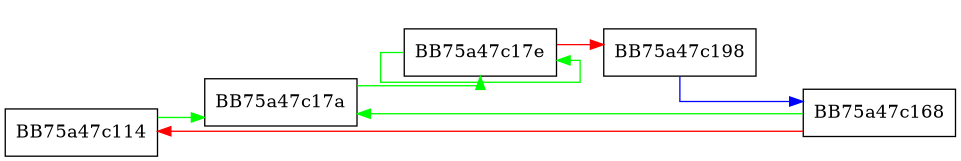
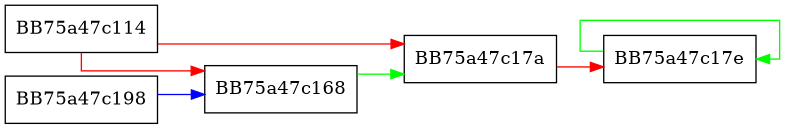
  digraph {
    rankdir=LR
    splines=ortho
    node [shape=box]
    edge [color=green]
    n1 [label=BB75a47c114]
    BB75a47c17a
    BB75a47c168
    BB75a47c17e
    BB75a47c198
-   n1 -> BB75a47c17a
-   BB75a47c168 -> n1 [color=red]
-   BB75a47c17a -> BB75a47c17e
+   n1 -> BB75a47c17a [color=red]
+   n1 -> BB75a47c168 [color=red]
+   BB75a47c17a -> BB75a47c17e [color=red]
    BB75a47c168 -> BB75a47c17a
    BB75a47c17e -> BB75a47c17e
-   BB75a47c17e -> BB75a47c198 [color=red]
    BB75a47c198 -> BB75a47c168 [color=blue]
  }
